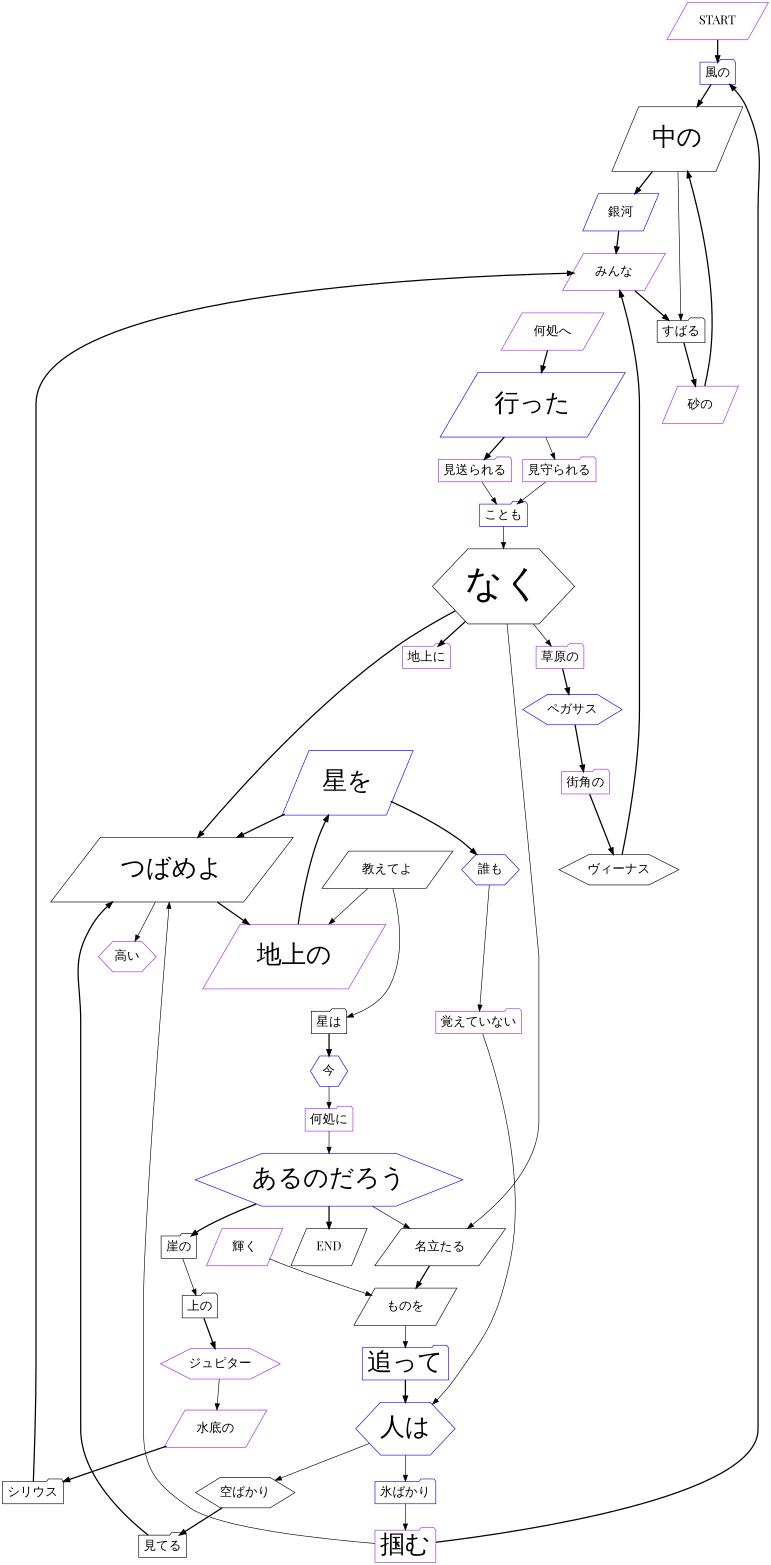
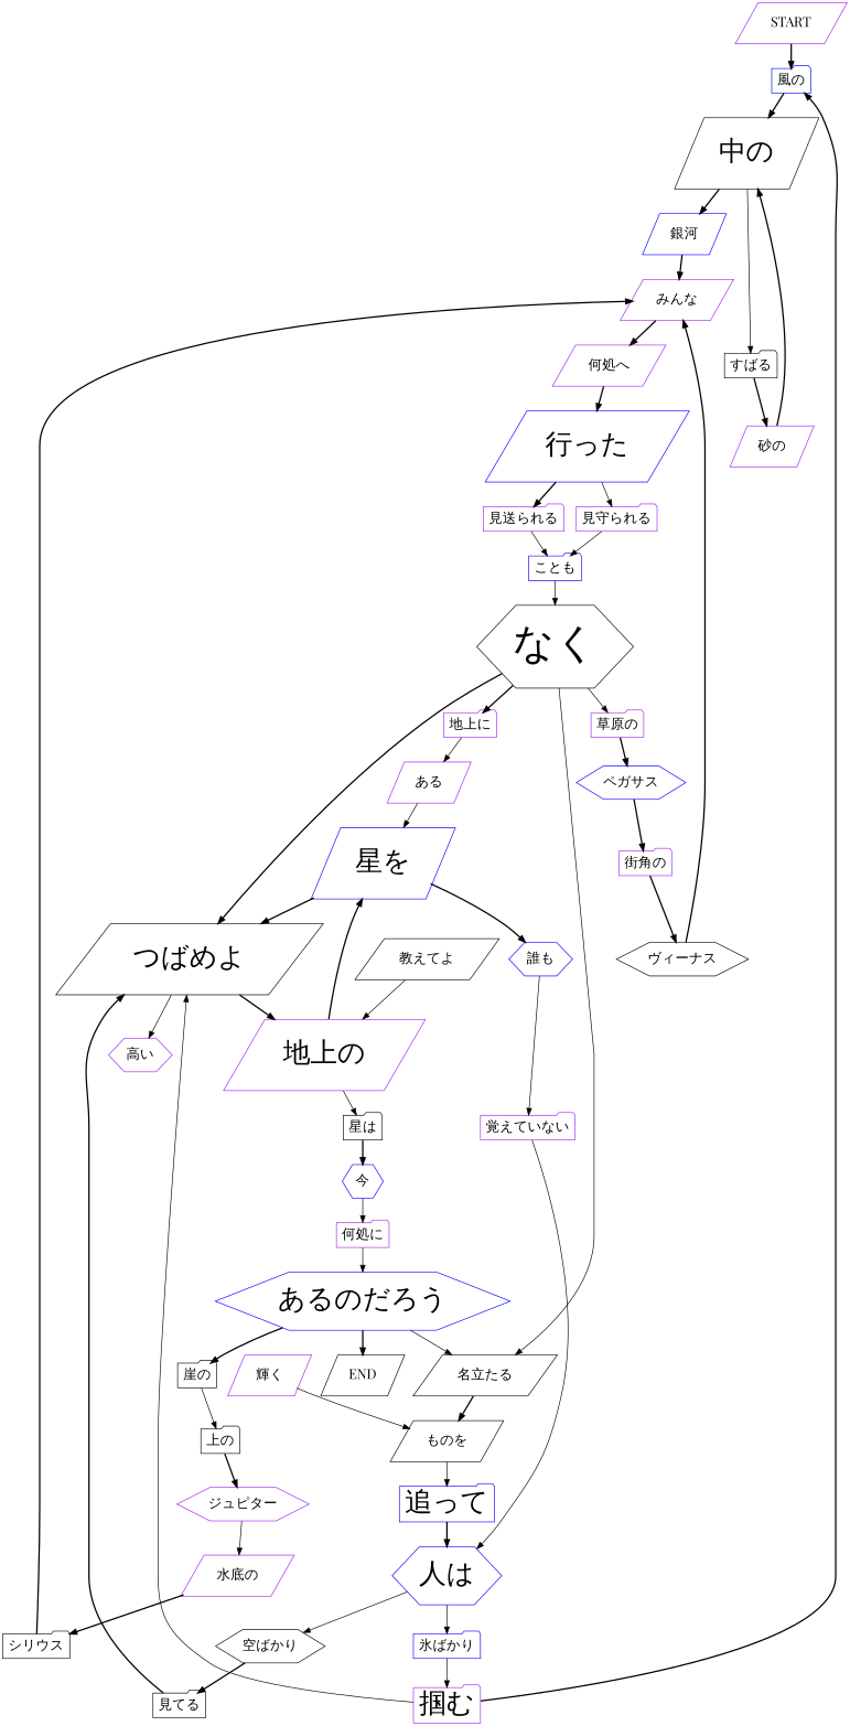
  digraph {
    fontname="Playfair Display"
    splines=true
    node [color=purple fontname="Playfair Display" fontsize=20 shape=folder]
    edge [fontname="Playfair Display" style=bold]
    n1 [label=START shape=parallelogram]
    n2 [color=blue label="風の"]
    n3 [color=black fontsize=40 label="中の" shape=parallelogram]
    n4 [color=black label="すばる"]
    n5 [color=blue label="銀河" shape=parallelogram]
    n6 [label="砂の" shape=parallelogram]
    n7 [label="みんな" shape=parallelogram]
    n8 [label="何処へ" shape=parallelogram]
    n9 [color=blue fontsize=40 label="行った" shape=parallelogram]
    n10 [label="見送られる"]
    n11 [label="見守られる"]
    n12 [color=blue label="ことも"]
    n13 [color=black fontsize=60 label="なく" shape=hexagon]
    n14 [label="草原の"]
    n15 [label="地上に"]
    n16 [color=black label="名立たる" shape=parallelogram]
    n17 [color=black fontsize=40 label="つばめよ" shape=parallelogram]
    n18 [color=blue label="ペガサス" shape=hexagon]
+   n19 [label="ある" shape=parallelogram]
    n20 [color=black label="ものを" shape=parallelogram]
    n21 [label="高い" shape=hexagon]
    n22 [fontsize=40 label="地上の" shape=parallelogram]
    n23 [label="街角の"]
    n24 [color=blue fontsize=40 label="星を" shape=parallelogram]
    n25 [color=blue fontsize=40 label="追って"]
    n26 [color=black label="星は"]
    n27 [color=black label="ヴィーナス" shape=hexagon]
    n28 [color=blue label="誰も" shape=hexagon]
    n29 [label="覚えていない"]
    n30 [color=blue fontsize=40 label="人は" shape=hexagon]
    n31 [color=black label="空ばかり" shape=hexagon]
    n32 [color=blue label="氷ばかり"]
    n33 [color=black label="見てる"]
    n34 [fontsize=40 label="掴む"]
    n35 [color=blue label="今" shape=hexagon]
    n36 [color=black label="教えてよ" shape=parallelogram]
    n37 [label="何処に"]
    n38 [color=blue fontsize=40 label="あるのだろう" shape=hexagon]
    n39 [color=black label="崖の"]
    n40 [color=black label=END shape=parallelogram]
    n41 [color=black label="上の"]
    n42 [label="ジュピター" shape=hexagon]
    n43 [label="水底の" shape=parallelogram]
    n44 [color=black label="シリウス"]
    n45 [label="輝く" shape=parallelogram]
    n1 -> n2
    n2 -> n3
    n3 -> n4 [style=solid]
    n3 -> n5
    n4 -> n6
    n5 -> n7
    n6 -> n3
-   n7 -> n4
+   n7 -> n8
    n8 -> n9
    n9 -> n10
    n9 -> n11 [style=solid]
    n10 -> n12 [style=solid]
    n11 -> n12 [style=solid]
    n12 -> n13 [style=solid]
    n13 -> n14 [style=solid]
    n13 -> n15
    n13 -> n16 [style=solid]
    n13 -> n17
    n14 -> n18
+   n15 -> n19 [style=solid]
    n16 -> n20
    n17 -> n21 [style=solid]
    n17 -> n22
    n18 -> n23
+   n19 -> n24 [style=solid]
    n20 -> n25 [style=solid]
    n22 -> n24
-   n36 -> n26 [style=solid]
+   n22 -> n26 [style=solid]
    n23 -> n27
    n24 -> n17
    n24 -> n28
    n25 -> n30
    n26 -> n35
    n27 -> n7
    n28 -> n29 [style=solid]
    n29 -> n30 [style=solid]
    n30 -> n31 [style=solid]
    n30 -> n32 [style=solid]
    n31 -> n33
    n32 -> n34 [style=solid]
    n33 -> n17
    n34 -> n2
    n34 -> n17 [style=solid]
    n35 -> n37 [style=solid]
    n36 -> n22 [style=solid]
    n37 -> n38 [style=solid]
    n38 -> n16 [style=solid]
    n38 -> n39
    n38 -> n40
    n39 -> n41 [style=solid]
    n41 -> n42
    n42 -> n43 [style=solid]
    n43 -> n44
    n44 -> n7
    n45 -> n20 [style=solid]
  }
